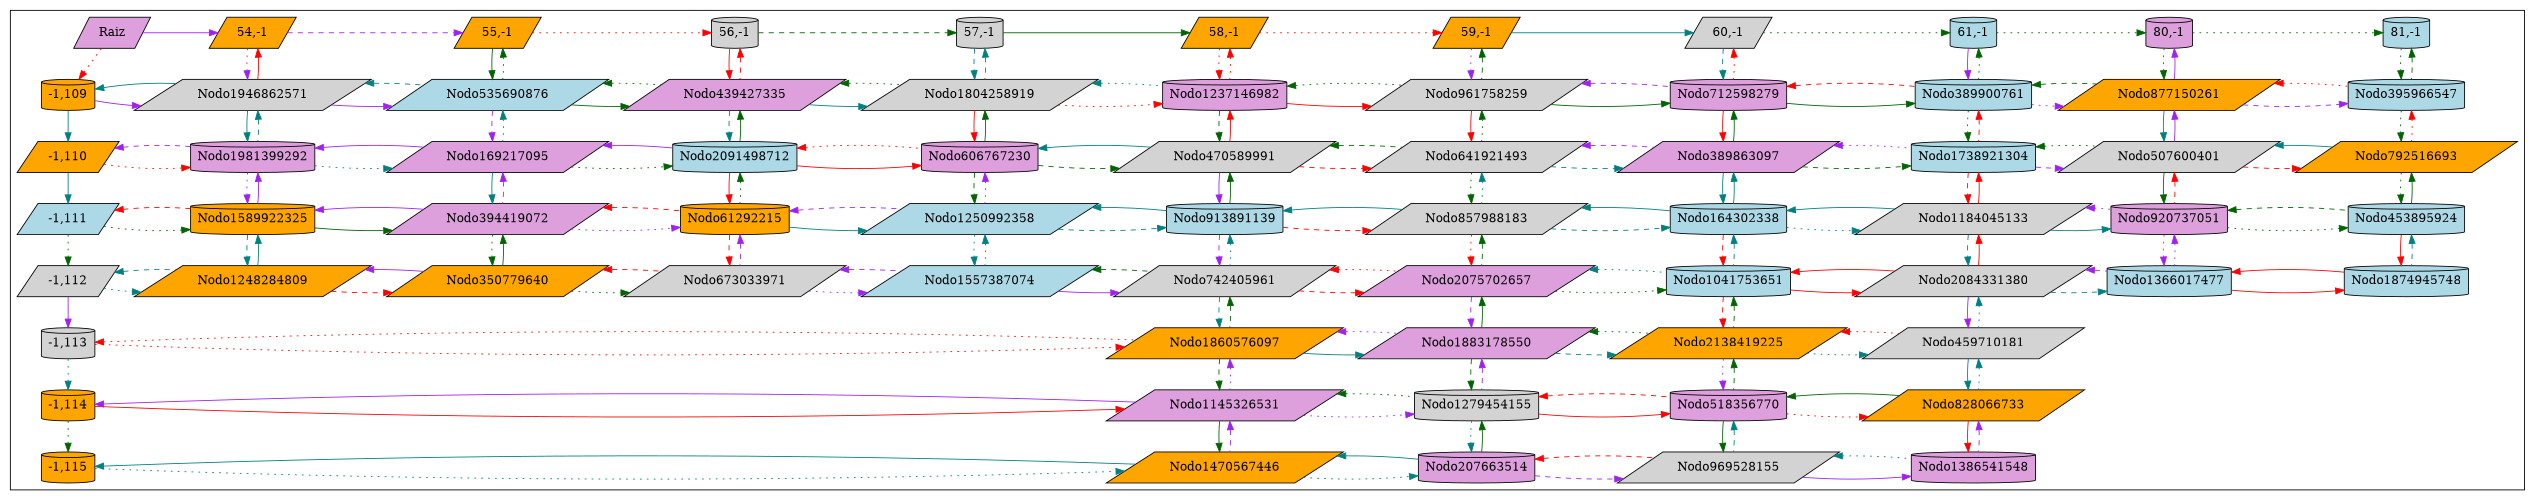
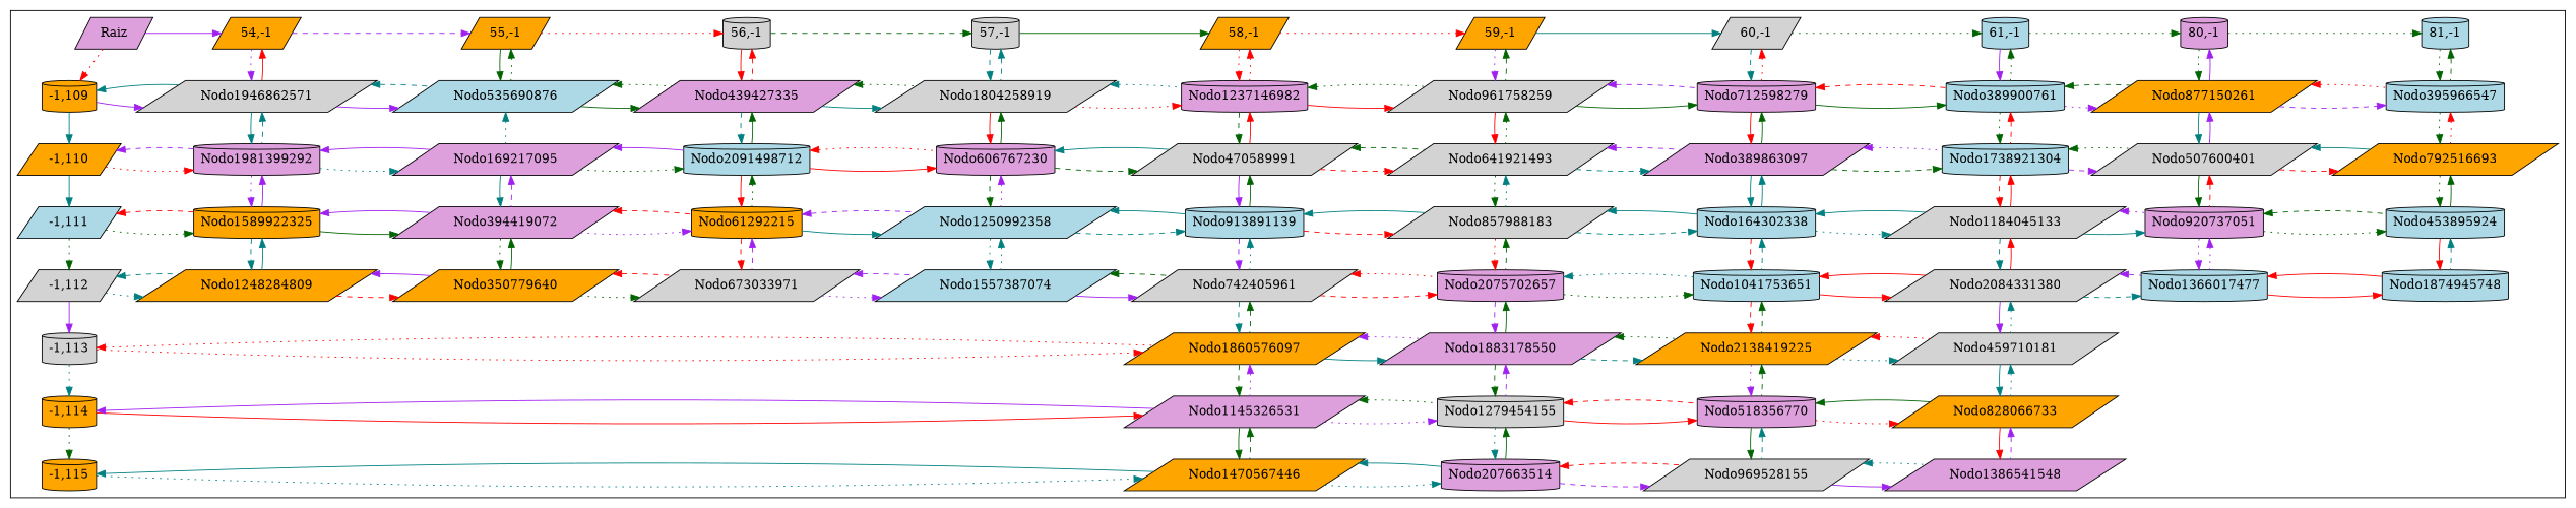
  digraph {
    node [fillcolor=lightgrey shape=parallelogram style=filled group=60]
    edge [color=darkgreen style=solid]
    n1 [fillcolor=plum label=Raiz group=""]
    n2 [fillcolor=orange group=56 label="54,-1"]
    n3 [fillcolor=orange group=57 label="55,-1"]
    n4 [group=58 label="56,-1" shape=cylinder]
    n5 [group=59 label="57,-1" shape=cylinder]
    n6 [fillcolor=orange label="58,-1"]
    n7 [fillcolor=orange group=61 label="59,-1"]
    n8 [group=62 label="60,-1"]
    n9 [fillcolor=lightblue group=63 label="61,-1" shape=cylinder]
    n10 [fillcolor=plum group=82 label="80,-1" shape=cylinder]
    n11 [fillcolor=lightblue group=83 label="81,-1" shape=cylinder]
    n12 [fillcolor=orange group=1 label="-1,109" shape=cylinder]
    Nodo1946862571 [group=56]
    Nodo535690876 [fillcolor=lightblue group=57]
    Nodo439427335 [fillcolor=plum group=58]
    Nodo1804258919 [group=59]
    Nodo1237146982 [fillcolor=plum shape=cylinder]
    Nodo961758259 [group=61]
    Nodo712598279 [fillcolor=plum group=62 shape=cylinder]
    Nodo389900761 [fillcolor=lightblue group=63 shape=cylinder]
    Nodo877150261 [fillcolor=orange group=82]
    Nodo395966547 [fillcolor=lightblue group=83 shape=cylinder]
    n23 [fillcolor=orange group=1 label="-1,110"]
    Nodo1981399292 [fillcolor=plum group=56 shape=cylinder]
    Nodo169217095 [fillcolor=plum group=57]
    Nodo2091498712 [fillcolor=lightblue group=58 shape=cylinder]
    Nodo606767230 [fillcolor=plum group=59 shape=cylinder]
    Nodo470589991
    Nodo641921493 [group=61]
    Nodo389863097 [fillcolor=plum group=62]
    Nodo1738921304 [fillcolor=lightblue group=63 shape=cylinder]
    Nodo507600401 [group=82]
    Nodo792516693 [fillcolor=orange group=83]
    n34 [fillcolor=lightblue group=1 label="-1,111"]
    Nodo1589922325 [fillcolor=orange group=56 shape=cylinder]
    Nodo394419072 [fillcolor=plum group=57]
    Nodo61292215 [fillcolor=orange group=58 shape=cylinder]
    Nodo1250992358 [fillcolor=lightblue group=59]
    Nodo913891139 [fillcolor=lightblue shape=cylinder]
    Nodo857988183 [group=61]
    Nodo164302338 [fillcolor=lightblue group=62 shape=cylinder]
    Nodo1184045133 [group=63]
    Nodo920737051 [fillcolor=plum group=82 shape=cylinder]
    Nodo453895924 [fillcolor=lightblue group=83 shape=cylinder]
    n45 [group=1 label="-1,112"]
    Nodo1248284809 [fillcolor=orange group=56]
    Nodo350779640 [fillcolor=orange group=57]
    Nodo673033971 [group=58]
    Nodo1557387074 [fillcolor=lightblue group=59]
    Nodo742405961
-   Nodo2075702657 [fillcolor=plum group=61]
+   Nodo2075702657 [fillcolor=plum group=61 shape=cylinder]
    Nodo1041753651 [fillcolor=lightblue group=62 shape=cylinder]
    Nodo2084331380 [group=63]
    Nodo1366017477 [fillcolor=lightblue group=82 shape=cylinder]
    Nodo1874945748 [fillcolor=lightblue group=83 shape=cylinder]
    n56 [group=1 label="-1,113" shape=cylinder]
    Nodo1860576097 [fillcolor=orange]
    Nodo1883178550 [fillcolor=plum group=61]
    Nodo2138419225 [fillcolor=orange group=62]
    Nodo459710181 [group=63]
    n61 [fillcolor=orange group=1 label="-1,114" shape=cylinder]
    Nodo1145326531 [fillcolor=plum]
    Nodo1279454155 [group=61 shape=cylinder]
    Nodo518356770 [fillcolor=plum group=62 shape=cylinder]
    Nodo828066733 [fillcolor=orange group=63]
    n66 [fillcolor=orange group=1 label="-1,115" shape=cylinder]
    Nodo1470567446 [fillcolor=orange]
    Nodo207663514 [fillcolor=plum group=61 shape=cylinder]
    Nodo969528155 [group=62]
-   Nodo1386541548 [fillcolor=plum group=63 shape=cylinder]
+   Nodo1386541548 [fillcolor=plum group=63]
    subgraph cluster_1 {
      subgraph sub_2 {
        rank=same
        n1
        n2
        n3
        n4
        n5
        n6
        n7
        n8
        n9
        n10
        n11
      }
      subgraph sub_3 {
        rank=same
      }
      subgraph sub_4 {
        rank=same
        n12
        Nodo1946862571
        Nodo535690876
        Nodo439427335
        Nodo1804258919
        Nodo1237146982
        Nodo961758259
        Nodo712598279
        Nodo389900761
        Nodo877150261
        Nodo395966547
      }
      subgraph sub_5 {
        rank=same
        n23
        Nodo1981399292
        Nodo169217095
        Nodo2091498712
        Nodo606767230
        Nodo470589991
        Nodo641921493
        Nodo389863097
        Nodo1738921304
        Nodo507600401
        Nodo792516693
      }
      subgraph sub_6 {
        rank=same
        n34
        Nodo1589922325
        Nodo394419072
        Nodo61292215
        Nodo1250992358
        Nodo913891139
        Nodo857988183
        Nodo164302338
        Nodo1184045133
        Nodo920737051
        Nodo453895924
      }
      subgraph sub_7 {
        rank=same
        n45
        Nodo1248284809
        Nodo350779640
        Nodo673033971
        Nodo1557387074
        Nodo742405961
        Nodo2075702657
        Nodo1041753651
        Nodo2084331380
        Nodo1366017477
        Nodo1874945748
      }
      subgraph sub_8 {
        rank=same
        n56
        Nodo1860576097
        Nodo1883178550
        Nodo2138419225
        Nodo459710181
      }
      subgraph sub_9 {
        rank=same
        n61
        Nodo1145326531
        Nodo1279454155
        Nodo518356770
        Nodo828066733
      }
      subgraph sub_10 {
        rank=same
        n66
        Nodo1470567446
        Nodo207663514
        Nodo969528155
        Nodo1386541548
      }
    }
    n1 -> n2 [color=purple]
    n1 -> n12 [color=red style=dotted]
    n2 -> n3 [color=purple style=dashed]
    n2 -> Nodo1946862571 [color=purple style=dotted]
    n2 -> Nodo1946862571 [dir=back color=red]
    n3 -> n4 [color=red style=dotted]
    n3 -> Nodo535690876
    n3 -> Nodo535690876 [dir=back style=dotted]
    n4 -> n5 [style=dashed]
    n4 -> Nodo439427335 [color=red]
    n4 -> Nodo439427335 [dir=back color=red style=dashed]
    n5 -> n6
    n5 -> Nodo1804258919 [color=teal style=dashed]
    n5 -> Nodo1804258919 [dir=back color=teal style=dashed]
    n6 -> n7 [color=red style=dotted]
    n6 -> Nodo1237146982 [color=red style=dotted]
    n6 -> Nodo1237146982 [dir=back color=red style=dotted]
    n7 -> n8 [color=teal]
    n7 -> Nodo961758259 [color=purple style=dotted]
    n7 -> Nodo961758259 [dir=back style=dashed]
    n8 -> n9 [style=dotted]
    n8 -> Nodo712598279 [color=teal style=dashed]
    n8 -> Nodo712598279 [dir=back color=red style=dotted]
    n9 -> n10 [style=dotted]
    n9 -> Nodo389900761 [color=purple]
    n9 -> Nodo389900761 [dir=back style=dotted]
    n10 -> n11 [style=dotted]
    n10 -> Nodo877150261 [style=dotted]
    n10 -> Nodo877150261 [dir=back color=purple]
    n11 -> Nodo395966547 [style=dotted]
    n11 -> Nodo395966547 [dir=back style=dashed]
    n12 -> Nodo1946862571 [color=purple]
    n12 -> Nodo1946862571 [dir=back color=teal]
    n12 -> n23 [color=teal]
    Nodo1946862571 -> Nodo535690876 [color=purple]
    Nodo1946862571 -> Nodo535690876 [dir=back color=teal style=dashed]
    Nodo1946862571 -> Nodo1981399292 [color=teal]
    Nodo1946862571 -> Nodo1981399292 [dir=back color=teal style=dashed]
    Nodo535690876 -> Nodo439427335
    Nodo535690876 -> Nodo439427335 [dir=back style=dotted]
-   Nodo535690876 -> Nodo169217095 [color=purple style=dashed]
    Nodo535690876 -> Nodo169217095 [dir=back color=teal style=dotted]
    Nodo439427335 -> Nodo1804258919 [color=teal]
    Nodo439427335 -> Nodo1804258919 [dir=back style=dotted]
    Nodo439427335 -> Nodo2091498712 [color=teal style=dashed]
    Nodo439427335 -> Nodo2091498712 [dir=back]
    Nodo1804258919 -> Nodo1237146982 [color=red style=dotted]
    Nodo1804258919 -> Nodo1237146982 [dir=back color=teal style=dotted]
    Nodo1804258919 -> Nodo606767230 [color=red]
    Nodo1804258919 -> Nodo606767230 [dir=back]
    Nodo1237146982 -> Nodo961758259 [color=red]
    Nodo1237146982 -> Nodo961758259 [dir=back style=dotted]
    Nodo1237146982 -> Nodo470589991 [style=dashed]
    Nodo1237146982 -> Nodo470589991 [dir=back color=red]
    Nodo961758259 -> Nodo712598279
    Nodo961758259 -> Nodo712598279 [dir=back color=purple style=dashed]
    Nodo961758259 -> Nodo641921493 [color=red]
    Nodo961758259 -> Nodo641921493 [dir=back style=dotted]
    Nodo712598279 -> Nodo389900761
    Nodo712598279 -> Nodo389900761 [dir=back color=red style=dashed]
    Nodo712598279 -> Nodo389863097 [color=red]
    Nodo712598279 -> Nodo389863097 [dir=back]
    Nodo389900761 -> Nodo877150261 [color=purple style=dotted]
    Nodo389900761 -> Nodo877150261 [dir=back style=dashed]
    Nodo389900761 -> Nodo1738921304 [style=dotted]
    Nodo389900761 -> Nodo1738921304 [dir=back color=red style=dashed]
    Nodo877150261 -> Nodo395966547 [color=purple style=dashed]
    Nodo877150261 -> Nodo395966547 [dir=back color=red style=dotted]
    Nodo877150261 -> Nodo507600401 [color=teal]
    Nodo877150261 -> Nodo507600401 [dir=back color=purple]
    Nodo395966547 -> Nodo792516693 [style=dotted]
    Nodo395966547 -> Nodo792516693 [dir=back color=red style=dotted]
    n23 -> Nodo1981399292 [color=red style=dotted]
    n23 -> Nodo1981399292 [dir=back color=purple style=dashed]
    n23 -> n34 [color=teal]
    Nodo1981399292 -> Nodo169217095 [color=teal style=dotted]
    Nodo1981399292 -> Nodo169217095 [dir=back color=purple]
    Nodo1981399292 -> Nodo1589922325 [color=purple style=dotted]
    Nodo1981399292 -> Nodo1589922325 [dir=back color=purple]
    Nodo169217095 -> Nodo2091498712 [style=dotted]
    Nodo169217095 -> Nodo2091498712 [dir=back color=purple]
    Nodo169217095 -> Nodo394419072 [color=teal]
    Nodo169217095 -> Nodo394419072 [dir=back color=purple style=dashed]
    Nodo2091498712 -> Nodo606767230 [color=red]
    Nodo2091498712 -> Nodo606767230 [dir=back color=red style=dotted]
    Nodo2091498712 -> Nodo61292215 [color=red]
    Nodo2091498712 -> Nodo61292215 [dir=back style=dotted]
    Nodo606767230 -> Nodo470589991 [style=dashed]
    Nodo606767230 -> Nodo470589991 [dir=back color=teal]
    Nodo606767230 -> Nodo1250992358 [style=dashed]
    Nodo606767230 -> Nodo1250992358 [dir=back color=purple style=dotted]
    Nodo470589991 -> Nodo641921493 [color=red style=dashed]
    Nodo470589991 -> Nodo641921493 [dir=back style=dashed]
    Nodo470589991 -> Nodo913891139 [color=purple]
    Nodo470589991 -> Nodo913891139 [dir=back]
    Nodo641921493 -> Nodo389863097 [color=teal style=dashed]
    Nodo641921493 -> Nodo389863097 [dir=back color=purple style=dashed]
    Nodo641921493 -> Nodo857988183 [style=dotted]
    Nodo641921493 -> Nodo857988183 [dir=back color=teal style=dotted]
    Nodo389863097 -> Nodo1738921304 [style=dashed]
    Nodo389863097 -> Nodo1738921304 [dir=back color=purple style=dotted]
    Nodo389863097 -> Nodo164302338 [color=teal]
    Nodo389863097 -> Nodo164302338 [dir=back color=teal]
    Nodo1738921304 -> Nodo507600401 [color=purple style=dashed]
    Nodo1738921304 -> Nodo507600401 [dir=back style=dotted]
    Nodo1738921304 -> Nodo1184045133 [color=red style=dashed]
    Nodo1738921304 -> Nodo1184045133 [dir=back color=red]
    Nodo507600401 -> Nodo792516693 [color=red style=dashed]
    Nodo507600401 -> Nodo792516693 [dir=back color=teal]
    Nodo507600401 -> Nodo920737051
    Nodo507600401 -> Nodo920737051 [dir=back color=red style=dashed]
    Nodo792516693 -> Nodo453895924 [style=dotted]
    Nodo792516693 -> Nodo453895924 [dir=back]
    n34 -> Nodo1589922325 [style=dotted]
    n34 -> Nodo1589922325 [dir=back color=red style=dashed]
    n34 -> n45 [style=dotted]
    Nodo1589922325 -> Nodo394419072
    Nodo1589922325 -> Nodo394419072 [dir=back color=purple]
    Nodo1589922325 -> Nodo1248284809 [color=teal style=dashed]
    Nodo1589922325 -> Nodo1248284809 [dir=back color=teal]
    Nodo394419072 -> Nodo61292215 [color=purple style=dotted]
    Nodo394419072 -> Nodo61292215 [dir=back color=red style=dashed]
    Nodo394419072 -> Nodo350779640 [style=dotted]
    Nodo394419072 -> Nodo350779640 [dir=back]
    Nodo61292215 -> Nodo1250992358 [color=teal]
    Nodo61292215 -> Nodo1250992358 [dir=back color=purple style=dashed]
    Nodo61292215 -> Nodo673033971 [color=red style=dashed]
    Nodo61292215 -> Nodo673033971 [dir=back color=purple style=dashed]
    Nodo1250992358 -> Nodo913891139 [color=teal style=dashed]
    Nodo1250992358 -> Nodo913891139 [dir=back color=teal]
    Nodo1250992358 -> Nodo1557387074 [color=teal style=dotted]
    Nodo1250992358 -> Nodo1557387074 [dir=back color=teal style=dotted]
    Nodo913891139 -> Nodo857988183 [color=red style=dashed]
    Nodo913891139 -> Nodo857988183 [dir=back color=teal]
    Nodo913891139 -> Nodo742405961 [color=purple style=dashed]
    Nodo913891139 -> Nodo742405961 [dir=back color=teal style=dotted]
    Nodo857988183 -> Nodo164302338 [color=teal style=dashed]
    Nodo857988183 -> Nodo164302338 [dir=back color=teal]
    Nodo857988183 -> Nodo2075702657 [color=red style=dotted]
    Nodo857988183 -> Nodo2075702657 [dir=back style=dashed]
    Nodo164302338 -> Nodo1184045133 [color=teal style=dotted]
    Nodo164302338 -> Nodo1184045133 [dir=back color=teal]
    Nodo164302338 -> Nodo1041753651 [color=red style=dashed]
    Nodo164302338 -> Nodo1041753651 [dir=back color=teal style=dashed]
    Nodo1184045133 -> Nodo920737051 [color=teal]
    Nodo1184045133 -> Nodo920737051 [dir=back color=purple style=dotted]
    Nodo1184045133 -> Nodo2084331380 [color=teal style=dashed]
    Nodo1184045133 -> Nodo2084331380 [dir=back color=red]
    Nodo920737051 -> Nodo453895924 [style=dotted]
    Nodo920737051 -> Nodo453895924 [dir=back style=dashed]
    Nodo920737051 -> Nodo1366017477 [color=purple style=dotted]
    Nodo920737051 -> Nodo1366017477 [dir=back color=purple style=dotted]
    Nodo453895924 -> Nodo1874945748 [color=red]
    Nodo453895924 -> Nodo1874945748 [dir=back color=teal style=dashed]
    n45 -> Nodo1248284809 [color=teal style=dotted]
    n45 -> Nodo1248284809 [dir=back color=teal style=dashed]
    n45 -> n56 [color=purple]
    Nodo1248284809 -> Nodo350779640 [color=red style=dashed]
    Nodo1248284809 -> Nodo350779640 [dir=back color=purple]
    Nodo350779640 -> Nodo673033971 [style=dotted]
    Nodo350779640 -> Nodo673033971 [dir=back color=red style=dashed]
    Nodo673033971 -> Nodo1557387074 [color=purple style=dotted]
    Nodo673033971 -> Nodo1557387074 [dir=back color=purple style=dashed]
    Nodo1557387074 -> Nodo742405961 [color=purple]
    Nodo1557387074 -> Nodo742405961 [dir=back style=dashed]
    Nodo742405961 -> Nodo2075702657 [color=red style=dashed]
    Nodo742405961 -> Nodo2075702657 [dir=back color=red style=dotted]
    Nodo742405961 -> Nodo1860576097 [color=teal style=dashed]
    Nodo742405961 -> Nodo1860576097 [dir=back style=dashed]
    Nodo2075702657 -> Nodo1041753651 [style=dotted]
    Nodo2075702657 -> Nodo1041753651 [dir=back color=teal style=dotted]
    Nodo2075702657 -> Nodo1883178550 [color=purple style=dashed]
    Nodo2075702657 -> Nodo1883178550 [dir=back]
    Nodo1041753651 -> Nodo2084331380 [color=red]
    Nodo1041753651 -> Nodo2084331380 [dir=back color=red]
    Nodo1041753651 -> Nodo2138419225 [color=red style=dashed]
    Nodo1041753651 -> Nodo2138419225 [dir=back style=dashed]
    Nodo2084331380 -> Nodo1366017477 [color=teal style=dashed]
    Nodo2084331380 -> Nodo1366017477 [dir=back color=purple style=dashed]
    Nodo2084331380 -> Nodo459710181 [color=purple]
    Nodo2084331380 -> Nodo459710181 [dir=back color=teal style=dotted]
    Nodo1366017477 -> Nodo1874945748 [color=red]
    Nodo1366017477 -> Nodo1874945748 [dir=back color=red]
    n56 -> Nodo1860576097 [color=red style=dotted]
    n56 -> Nodo1860576097 [dir=back color=red style=dotted]
    n56 -> n61 [color=teal style=dotted]
    Nodo1860576097 -> Nodo1883178550 [color=teal]
    Nodo1860576097 -> Nodo1883178550 [dir=back color=purple style=dotted]
    Nodo1860576097 -> Nodo1145326531 [style=dashed]
    Nodo1860576097 -> Nodo1145326531 [dir=back color=purple style=dotted]
    Nodo1883178550 -> Nodo2138419225 [color=teal style=dashed]
    Nodo1883178550 -> Nodo2138419225 [dir=back style=dotted]
    Nodo1883178550 -> Nodo1279454155 [style=dashed]
    Nodo1883178550 -> Nodo1279454155 [dir=back color=purple style=dashed]
    Nodo2138419225 -> Nodo459710181 [color=teal style=dotted]
    Nodo2138419225 -> Nodo459710181 [dir=back color=red style=dotted]
    Nodo2138419225 -> Nodo518356770 [color=purple style=dotted]
    Nodo2138419225 -> Nodo518356770 [dir=back style=dashed]
    Nodo459710181 -> Nodo828066733 [color=teal]
    Nodo459710181 -> Nodo828066733 [dir=back color=teal style=dotted]
    n61 -> Nodo1145326531 [color=red]
    n61 -> Nodo1145326531 [dir=back color=purple]
    n61 -> n66 [style=dotted]
    Nodo1145326531 -> Nodo1279454155 [color=purple style=dotted]
    Nodo1145326531 -> Nodo1279454155 [dir=back style=dotted]
    Nodo1145326531 -> Nodo1470567446
-   Nodo1145326531 -> Nodo1470567446 [dir=back color=purple style=dashed]
+   Nodo1145326531 -> Nodo1470567446 [dir=back style=dashed]
    Nodo1279454155 -> Nodo518356770 [color=red]
    Nodo1279454155 -> Nodo518356770 [dir=back color=red style=dashed]
    Nodo1279454155 -> Nodo207663514 [color=teal style=dotted]
    Nodo1279454155 -> Nodo207663514 [dir=back]
    Nodo518356770 -> Nodo828066733 [color=red style=dotted]
    Nodo518356770 -> Nodo828066733 [dir=back]
    Nodo518356770 -> Nodo969528155
    Nodo518356770 -> Nodo969528155 [dir=back color=teal style=dashed]
    Nodo828066733 -> Nodo1386541548 [color=red]
    Nodo828066733 -> Nodo1386541548 [dir=back color=purple style=dashed]
    n66 -> Nodo1470567446 [color=teal style=dotted]
    n66 -> Nodo1470567446 [dir=back color=teal]
    Nodo1470567446 -> Nodo207663514 [color=teal style=dotted]
    Nodo1470567446 -> Nodo207663514 [dir=back color=teal]
    Nodo207663514 -> Nodo969528155 [color=purple style=dashed]
    Nodo207663514 -> Nodo969528155 [dir=back color=red style=dashed]
    Nodo969528155 -> Nodo1386541548 [color=purple]
    Nodo969528155 -> Nodo1386541548 [dir=back color=teal style=dotted]
  }
